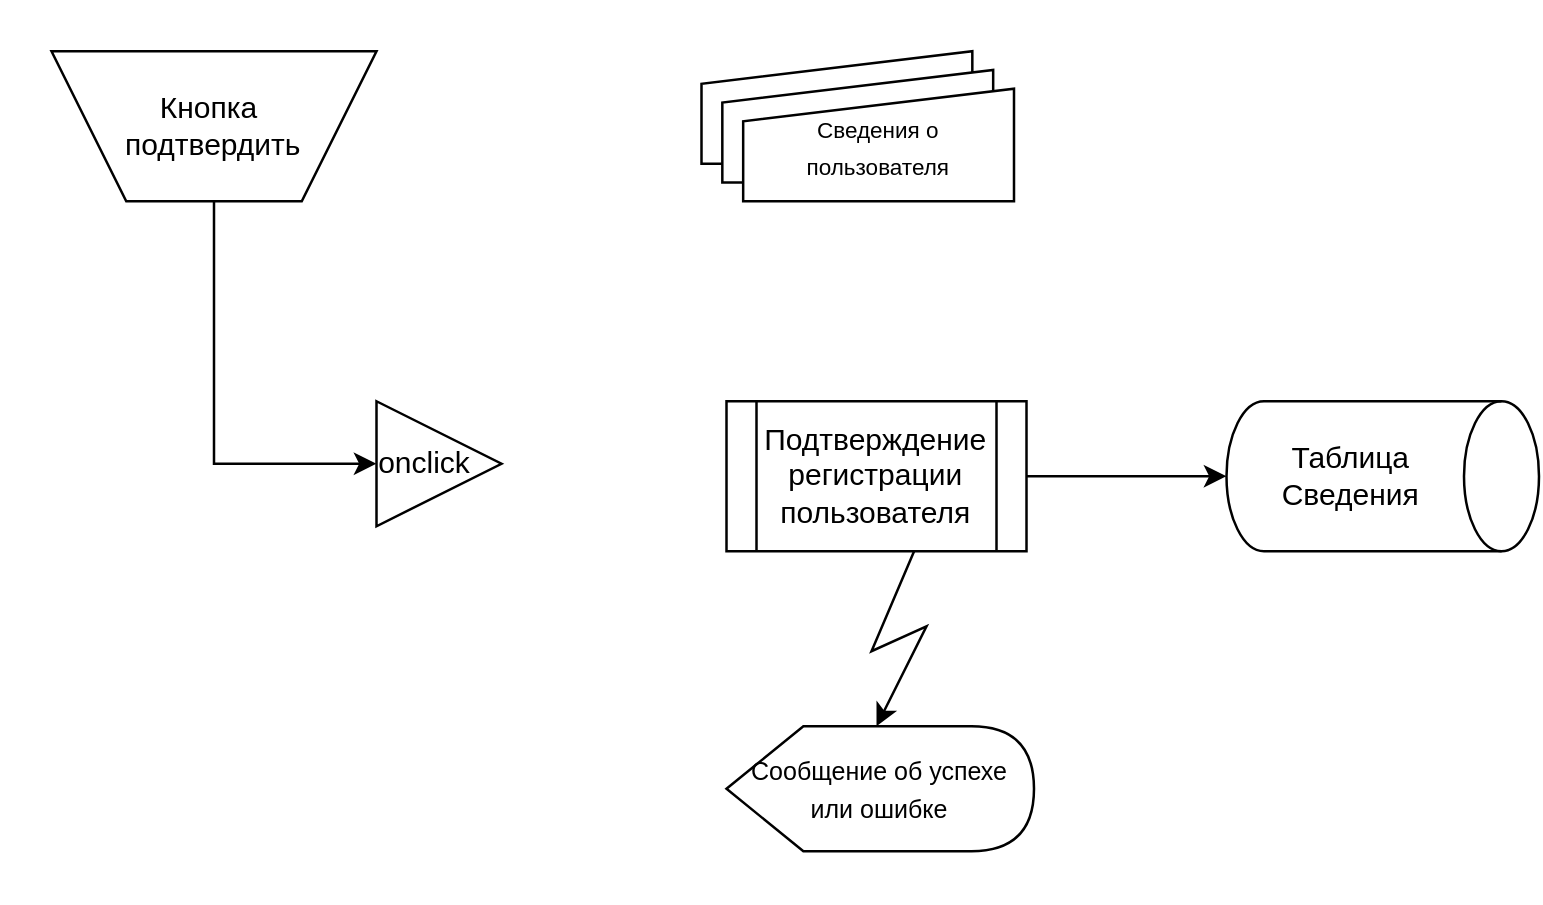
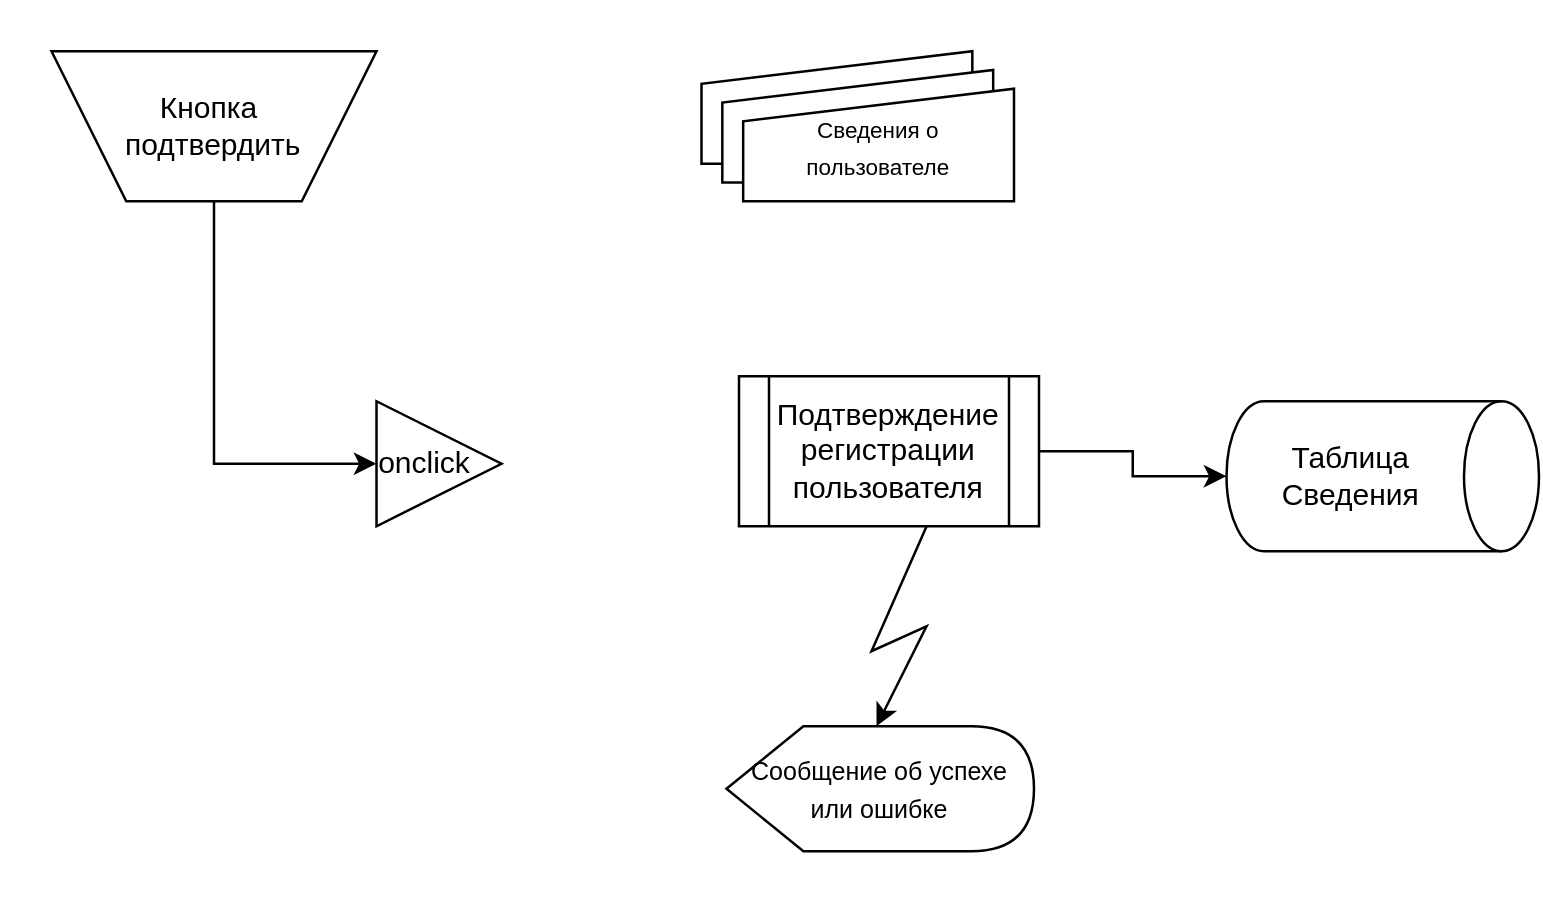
  <mxCell id="0" />
  <mxCell id="1" parent="0" />
  <mxCell id="2" value="" style="shape=cylinder3;whiteSpace=wrap;html=1;boundedLbl=1;backgroundOutline=1;size=15;rotation=90;" parent="1" vertex="1"><mxGeometry x="522.5" y="127.5" width="60" height="125" as="geometry" /></mxCell>
- <mxCell id="3" value="Подтверждение регистрации пользователя" style="shape=process;whiteSpace=wrap;html=1;backgroundOutline=1;" parent="1" vertex="1"><mxGeometry x="290" y="160" width="120" height="60" as="geometry" /></mxCell>
+ <mxCell id="3" value="Подтверждение регистрации пользователя" style="shape=process;whiteSpace=wrap;html=1;backgroundOutline=1;" parent="1" vertex="1"><mxGeometry x="295" y="150" width="120" height="60" as="geometry" /></mxCell>
  <mxCell id="4" value="Таблица Сведения" style="text;html=1;align=center;verticalAlign=middle;whiteSpace=wrap;rounded=0;" parent="1" vertex="1"><mxGeometry x="510" y="175" width="60" height="30" as="geometry" /></mxCell>
  <mxCell id="5" value="" style="triangle;whiteSpace=wrap;html=1;" parent="1" vertex="1"><mxGeometry x="150" y="160" width="50" height="50" as="geometry" /></mxCell>
  <mxCell id="6" value="onclick" style="text;html=1;align=center;verticalAlign=middle;whiteSpace=wrap;rounded=0;" parent="1" vertex="1"><mxGeometry x="150" y="170" width="39" height="30" as="geometry" /></mxCell>
  <mxCell id="7" style="edgeStyle=orthogonalEdgeStyle;rounded=0;orthogonalLoop=1;jettySize=auto;html=1;entryX=0.5;entryY=1;entryDx=0;entryDy=0;entryPerimeter=0;" parent="1" source="3" target="2" edge="1"><mxGeometry relative="1" as="geometry" /></mxCell>
  <mxCell id="8" value="Кнопка&amp;nbsp;&lt;div&gt;подтвердить&lt;/div&gt;" style="verticalLabelPosition=middle;verticalAlign=middle;html=1;shape=trapezoid;perimeter=trapezoidPerimeter;whiteSpace=wrap;size=0.23;arcSize=10;flipV=1;labelPosition=center;align=center;" parent="1" vertex="1"><mxGeometry x="20" y="20" width="130" height="60" as="geometry" /></mxCell>
  <mxCell id="9" value="" style="endArrow=classic;html=1;rounded=0;entryX=0;entryY=0.5;entryDx=0;entryDy=0;exitX=0.5;exitY=1;exitDx=0;exitDy=0;" parent="1" source="8" target="6" edge="1"><mxGeometry width="50" height="50" relative="1" as="geometry"><mxPoint x="60" y="250" as="sourcePoint" /><mxPoint x="120" y="190" as="targetPoint" /><Array as="points"><mxPoint x="85" y="185" /></Array></mxGeometry></mxCell>
  <mxCell id="10" value="" style="group" parent="1" vertex="1" connectable="0"><mxGeometry x="280" y="20" width="125" height="60" as="geometry" /></mxCell>
  <mxCell id="11" value="" style="shape=manualInput;whiteSpace=wrap;html=1;size=13;" parent="10" vertex="1"><mxGeometry width="108.333" height="45" as="geometry" /></mxCell>
  <mxCell id="12" value="" style="shape=manualInput;whiteSpace=wrap;html=1;size=13;" parent="10" vertex="1"><mxGeometry x="8.333" y="7.5" width="108.333" height="45" as="geometry" /></mxCell>
- <mxCell id="13" value="&lt;font style=&quot;font-size: 9px;&quot;&gt;Сведения о пользователя&lt;/font&gt;" style="shape=manualInput;whiteSpace=wrap;html=1;size=13;" parent="10" vertex="1"><mxGeometry x="16.667" y="15" width="108.333" height="45" as="geometry" /></mxCell>
+ <mxCell id="13" value="&lt;font style=&quot;font-size: 9px;&quot;&gt;Сведения о пользователе&lt;/font&gt;" style="shape=manualInput;whiteSpace=wrap;html=1;size=13;" parent="10" vertex="1"><mxGeometry x="16.667" y="15" width="108.333" height="45" as="geometry" /></mxCell>
  <mxCell id="14" value="" style="endArrow=classic;html=1;rounded=0;exitX=0.625;exitY=1.001;exitDx=0;exitDy=0;exitPerimeter=0;" parent="1" source="3" edge="1"><mxGeometry width="50" height="50" relative="1" as="geometry"><mxPoint x="348" y="220" as="sourcePoint" /><mxPoint x="350" y="290" as="targetPoint" /><Array as="points"><mxPoint x="348" y="260" /><mxPoint x="370" y="250" /></Array></mxGeometry></mxCell>
  <mxCell id="15" value="&lt;font style=&quot;font-size: 10px;&quot;&gt;Сообщение об успехе или ошибке&lt;/font&gt;" style="shape=display;whiteSpace=wrap;html=1;" parent="1" vertex="1"><mxGeometry x="290" y="290" width="123" height="50" as="geometry" /></mxCell>
